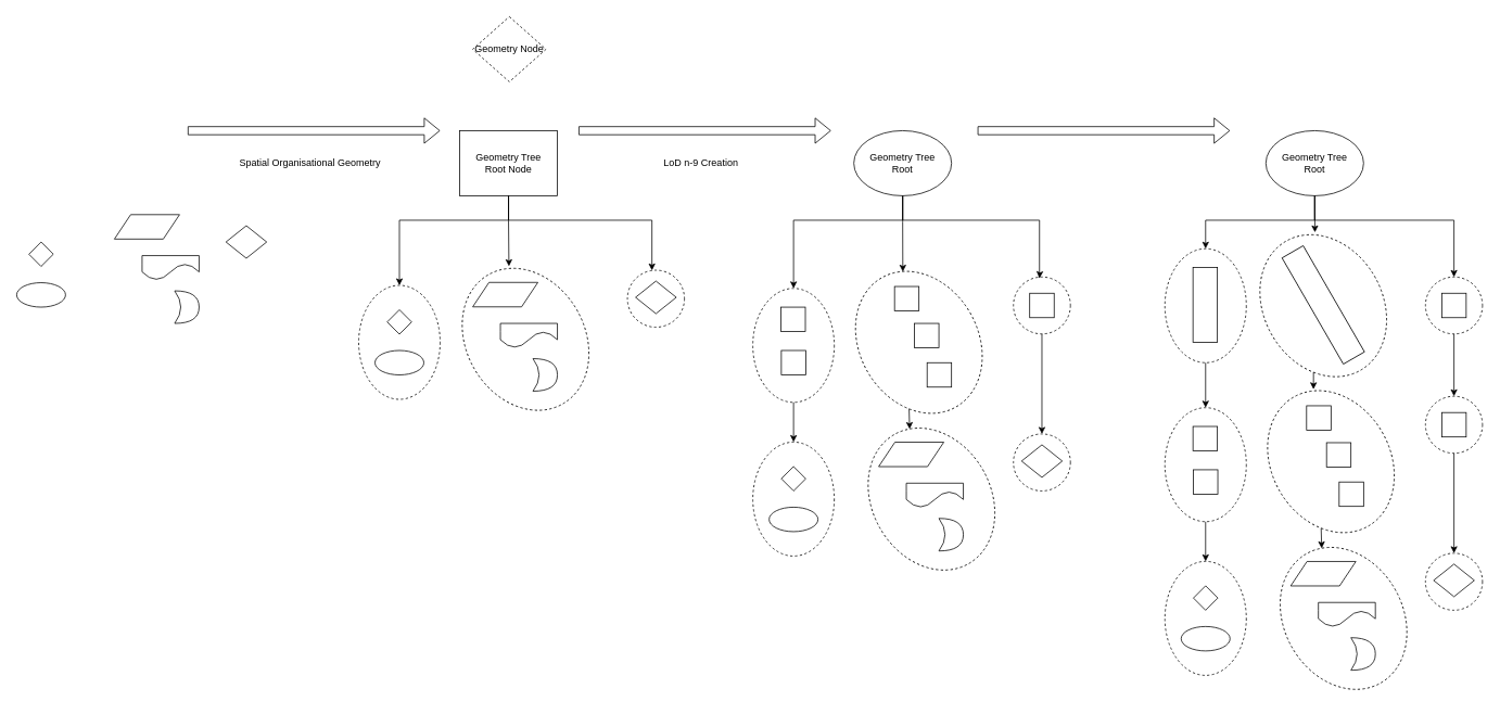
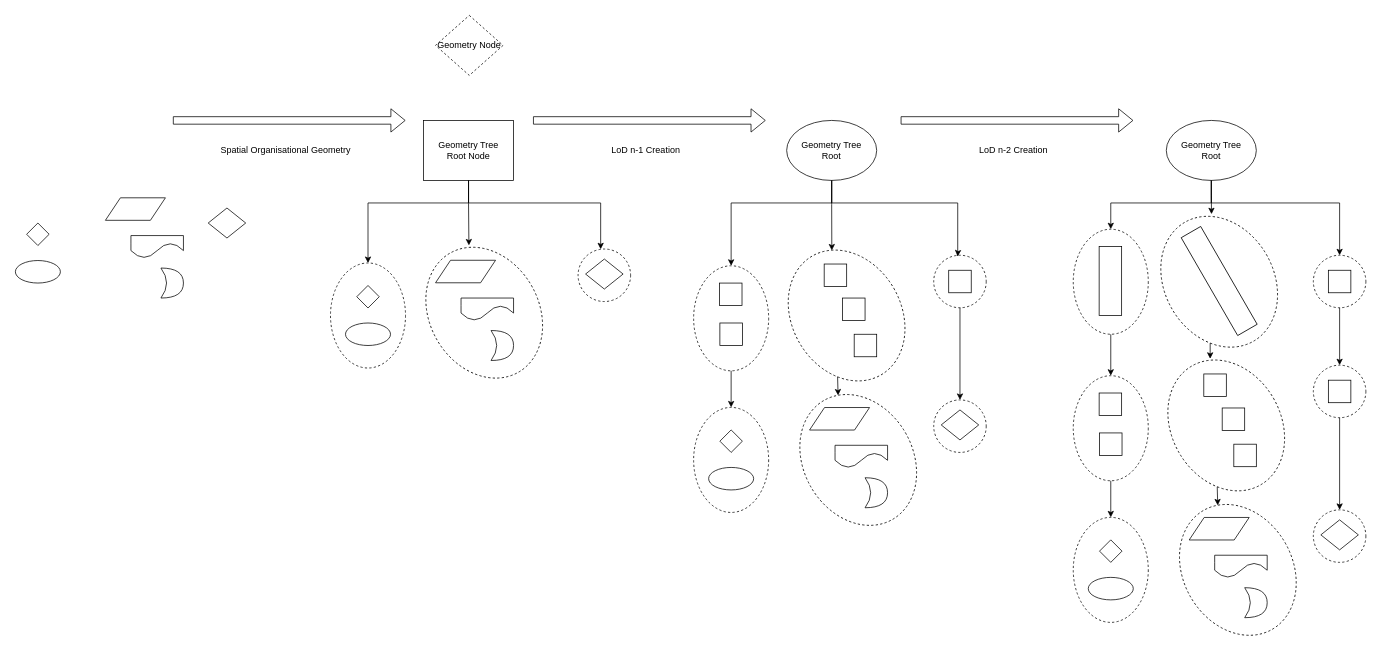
  <mxCell id="0" />
  <mxCell id="1" parent="0" />
  <mxCell id="2" value="" style="ellipse;whiteSpace=wrap;html=1;fillColor=none;dashed=1;" vertex="1" parent="1"><mxGeometry x="770" y="331.4" width="70" height="70" as="geometry" /></mxCell>
  <mxCell id="3" value="" style="ellipse;whiteSpace=wrap;html=1;fillColor=none;dashed=1;rotation=-30;" vertex="1" parent="1"><mxGeometry x="572.26" y="324.74" width="145.26" height="183.05" as="geometry" /></mxCell>
  <mxCell id="4" value="" style="ellipse;whiteSpace=wrap;html=1;fillColor=none;dashed=1;" vertex="1" parent="1"><mxGeometry x="440" y="350" width="100" height="140" as="geometry" /></mxCell>
  <mxCell id="5" value="" style="rhombus;whiteSpace=wrap;html=1;" vertex="1" parent="1"><mxGeometry x="475" y="380" width="30" height="30" as="geometry" /></mxCell>
  <mxCell id="6" value="" style="rhombus;whiteSpace=wrap;html=1;" vertex="1" parent="1"><mxGeometry x="780" y="344.75" width="50" height="40" as="geometry" /></mxCell>
  <mxCell id="7" value="" style="ellipse;whiteSpace=wrap;html=1;" vertex="1" parent="1"><mxGeometry x="460" y="430" width="60" height="30" as="geometry" /></mxCell>
  <mxCell id="8" value="" style="shape=parallelogram;perimeter=parallelogramPerimeter;whiteSpace=wrap;html=1;fixedSize=1;" vertex="1" parent="1"><mxGeometry x="580" y="346.4" width="80" height="30" as="geometry" /></mxCell>
  <mxCell id="9" value="" style="shape=document;whiteSpace=wrap;html=1;boundedLbl=1;size=0.667;" vertex="1" parent="1"><mxGeometry x="614" y="396.74" width="70" height="30" as="geometry" /></mxCell>
  <mxCell id="10" value="" style="shape=xor;whiteSpace=wrap;html=1;" vertex="1" parent="1"><mxGeometry x="654" y="440" width="30" height="40" as="geometry" /></mxCell>
  <mxCell id="11" style="edgeStyle=orthogonalEdgeStyle;rounded=0;orthogonalLoop=1;jettySize=auto;html=1;exitX=0.5;exitY=1;exitDx=0;exitDy=0;entryX=0.687;entryY=0.02;entryDx=0;entryDy=0;entryPerimeter=0;" edge="1" parent="1" source="14" target="3"><mxGeometry relative="1" as="geometry" /></mxCell>
  <mxCell id="12" style="edgeStyle=orthogonalEdgeStyle;rounded=0;orthogonalLoop=1;jettySize=auto;html=1;exitX=0.5;exitY=1;exitDx=0;exitDy=0;entryX=0.43;entryY=0.004;entryDx=0;entryDy=0;entryPerimeter=0;" edge="1" parent="1" source="14" target="2"><mxGeometry relative="1" as="geometry"><mxPoint x="800" y="330" as="targetPoint" /><Array as="points"><mxPoint x="624" y="270" /><mxPoint x="800" y="270" /></Array></mxGeometry></mxCell>
  <mxCell id="13" style="edgeStyle=orthogonalEdgeStyle;rounded=0;orthogonalLoop=1;jettySize=auto;html=1;exitX=0.5;exitY=1;exitDx=0;exitDy=0;entryX=0.5;entryY=0;entryDx=0;entryDy=0;" edge="1" parent="1" source="14" target="4"><mxGeometry relative="1" as="geometry"><Array as="points"><mxPoint x="624" y="270" /><mxPoint x="490" y="270" /></Array></mxGeometry></mxCell>
  <mxCell id="14" value="Geometry Tree&lt;br&gt;Root Node" style="whiteSpace=wrap;html=1;fillColor=none;rounded=0;" vertex="1" parent="1"><mxGeometry x="564" y="160" width="120" height="80" as="geometry" /></mxCell>
  <mxCell id="15" style="edgeStyle=orthogonalEdgeStyle;rounded=0;orthogonalLoop=1;jettySize=auto;html=1;exitX=0.5;exitY=1;exitDx=0;exitDy=0;entryX=0.681;entryY=0.036;entryDx=0;entryDy=0;entryPerimeter=0;" edge="1" parent="1" source="18" target="35"><mxGeometry relative="1" as="geometry"><mxPoint x="1108.066" y="319.932" as="targetPoint" /></mxGeometry></mxCell>
  <mxCell id="16" style="edgeStyle=orthogonalEdgeStyle;rounded=0;orthogonalLoop=1;jettySize=auto;html=1;exitX=0.5;exitY=1;exitDx=0;exitDy=0;entryX=0.456;entryY=0.022;entryDx=0;entryDy=0;entryPerimeter=0;" edge="1" parent="1" source="18" target="33"><mxGeometry relative="1" as="geometry"><Array as="points"><mxPoint x="1108" y="270" /><mxPoint x="1276" y="270" /><mxPoint x="1276" y="340" /><mxPoint x="1276" y="340" /></Array><mxPoint x="1314" y="335" as="targetPoint" /></mxGeometry></mxCell>
  <mxCell id="17" style="edgeStyle=orthogonalEdgeStyle;rounded=0;orthogonalLoop=1;jettySize=auto;html=1;exitX=0.5;exitY=1;exitDx=0;exitDy=0;entryX=0.5;entryY=0;entryDx=0;entryDy=0;" edge="1" parent="1" source="18" target="37"><mxGeometry relative="1" as="geometry"><Array as="points"><mxPoint x="1108" y="270" /><mxPoint x="974" y="270" /></Array><mxPoint x="974" y="350" as="targetPoint" /></mxGeometry></mxCell>
  <mxCell id="18" value="Geometry Tree&lt;br&gt;Root" style="ellipse;whiteSpace=wrap;html=1;fillColor=none;" vertex="1" parent="1"><mxGeometry x="1048" y="160" width="120" height="80" as="geometry" /></mxCell>
  <mxCell id="19" value="" style="shape=flexArrow;endArrow=classic;html=1;rounded=0;" edge="1" parent="1"><mxGeometry width="50" height="50" relative="1" as="geometry"><mxPoint x="230" y="160" as="sourcePoint" /><mxPoint x="540" y="160" as="targetPoint" /></mxGeometry></mxCell>
  <mxCell id="20" value="Spatial Organisational Geometry" style="text;html=1;align=center;verticalAlign=middle;resizable=0;points=[];autosize=1;strokeColor=none;fillColor=none;" vertex="1" parent="1"><mxGeometry x="290" y="190" width="180" height="20" as="geometry" /></mxCell>
  <mxCell id="21" value="" style="shape=flexArrow;endArrow=classic;html=1;rounded=0;" edge="1" parent="1"><mxGeometry width="50" height="50" relative="1" as="geometry"><mxPoint x="710" y="160" as="sourcePoint" /><mxPoint x="1020" y="160" as="targetPoint" /></mxGeometry></mxCell>
- <mxCell id="22" value="LoD n-9 Creation" style="text;html=1;align=center;verticalAlign=middle;resizable=0;points=[];autosize=1;strokeColor=none;fillColor=none;" vertex="1" parent="1"><mxGeometry x="805" y="190" width="110" height="20" as="geometry" /></mxCell>
+ <mxCell id="22" value="LoD n-1 Creation" style="text;html=1;align=center;verticalAlign=middle;resizable=0;points=[];autosize=1;strokeColor=none;fillColor=none;" vertex="1" parent="1"><mxGeometry x="805" y="190" width="110" height="20" as="geometry" /></mxCell>
  <mxCell id="23" value="Geometry Node" style="rhombus;whiteSpace=wrap;html=1;fillColor=none;dashed=1;" vertex="1" parent="1"><mxGeometry x="580" y="20" width="90" height="80" as="geometry" /></mxCell>
  <mxCell id="24" value="" style="shape=flexArrow;endArrow=classic;html=1;rounded=0;" edge="1" parent="1"><mxGeometry width="50" height="50" relative="1" as="geometry"><mxPoint x="1200" y="160" as="sourcePoint" /><mxPoint x="1510" y="160" as="targetPoint" /></mxGeometry></mxCell>
+ <mxCell id="25" value="LoD n-2 Creation" style="text;html=1;align=center;verticalAlign=middle;resizable=0;points=[];autosize=1;strokeColor=none;fillColor=none;" vertex="1" parent="1"><mxGeometry x="1295" y="190" width="110" height="20" as="geometry" /></mxCell>
  <mxCell id="26" value="" style="rhombus;whiteSpace=wrap;html=1;" vertex="1" parent="1"><mxGeometry x="35" y="296.74" width="30" height="30" as="geometry" /></mxCell>
  <mxCell id="27" value="" style="ellipse;whiteSpace=wrap;html=1;" vertex="1" parent="1"><mxGeometry x="20" y="346.74" width="60" height="30" as="geometry" /></mxCell>
  <mxCell id="28" value="" style="shape=parallelogram;perimeter=parallelogramPerimeter;whiteSpace=wrap;html=1;fixedSize=1;" vertex="1" parent="1"><mxGeometry x="140" y="263.14" width="80" height="30" as="geometry" /></mxCell>
  <mxCell id="29" value="" style="shape=document;whiteSpace=wrap;html=1;boundedLbl=1;size=0.667;" vertex="1" parent="1"><mxGeometry x="174" y="313.48" width="70" height="30" as="geometry" /></mxCell>
  <mxCell id="30" value="" style="shape=xor;whiteSpace=wrap;html=1;" vertex="1" parent="1"><mxGeometry x="214" y="356.74" width="30" height="40" as="geometry" /></mxCell>
  <mxCell id="31" value="" style="rhombus;whiteSpace=wrap;html=1;" vertex="1" parent="1"><mxGeometry x="277" y="276.74" width="50" height="40" as="geometry" /></mxCell>
  <mxCell id="32" style="edgeStyle=orthogonalEdgeStyle;rounded=0;orthogonalLoop=1;jettySize=auto;html=1;exitX=0.5;exitY=1;exitDx=0;exitDy=0;entryX=0.5;entryY=0;entryDx=0;entryDy=0;" edge="1" parent="1" source="33" target="38"><mxGeometry relative="1" as="geometry" /></mxCell>
  <mxCell id="33" value="" style="ellipse;whiteSpace=wrap;html=1;fillColor=none;dashed=1;" vertex="1" parent="1"><mxGeometry x="1244" y="339.7" width="70" height="70" as="geometry" /></mxCell>
  <mxCell id="34" style="edgeStyle=orthogonalEdgeStyle;rounded=0;orthogonalLoop=1;jettySize=auto;html=1;exitX=0;exitY=1;exitDx=0;exitDy=0;entryX=0.636;entryY=0.02;entryDx=0;entryDy=0;entryPerimeter=0;" edge="1" parent="1" source="35" target="39"><mxGeometry relative="1" as="geometry" /></mxCell>
  <mxCell id="35" value="" style="ellipse;whiteSpace=wrap;html=1;fillColor=none;dashed=1;rotation=-30;" vertex="1" parent="1"><mxGeometry x="1055.26" y="328.47" width="145.26" height="183.05" as="geometry" /></mxCell>
  <mxCell id="36" style="edgeStyle=orthogonalEdgeStyle;rounded=0;orthogonalLoop=1;jettySize=auto;html=1;exitX=0.5;exitY=1;exitDx=0;exitDy=0;entryX=0.5;entryY=0;entryDx=0;entryDy=0;" edge="1" parent="1" source="37" target="40"><mxGeometry relative="1" as="geometry" /></mxCell>
  <mxCell id="37" value="" style="ellipse;whiteSpace=wrap;html=1;fillColor=none;dashed=1;" vertex="1" parent="1"><mxGeometry x="924" y="353.73" width="100" height="140" as="geometry" /></mxCell>
  <mxCell id="38" value="" style="ellipse;whiteSpace=wrap;html=1;fillColor=none;dashed=1;" vertex="1" parent="1"><mxGeometry x="1244" y="532.52" width="70" height="70" as="geometry" /></mxCell>
  <mxCell id="39" value="" style="ellipse;whiteSpace=wrap;html=1;fillColor=none;dashed=1;rotation=-30;" vertex="1" parent="1"><mxGeometry x="1070.75" y="521" width="145.26" height="183.05" as="geometry" /></mxCell>
  <mxCell id="40" value="" style="ellipse;whiteSpace=wrap;html=1;fillColor=none;dashed=1;" vertex="1" parent="1"><mxGeometry x="924" y="542.52" width="100" height="140" as="geometry" /></mxCell>
  <mxCell id="41" value="" style="rhombus;whiteSpace=wrap;html=1;" vertex="1" parent="1"><mxGeometry x="959" y="572.52" width="30" height="30" as="geometry" /></mxCell>
  <mxCell id="42" value="" style="rhombus;whiteSpace=wrap;html=1;" vertex="1" parent="1"><mxGeometry x="1254" y="545.87" width="50" height="40" as="geometry" /></mxCell>
  <mxCell id="43" value="" style="ellipse;whiteSpace=wrap;html=1;" vertex="1" parent="1"><mxGeometry x="944" y="622.52" width="60" height="30" as="geometry" /></mxCell>
  <mxCell id="44" value="" style="shape=parallelogram;perimeter=parallelogramPerimeter;whiteSpace=wrap;html=1;fixedSize=1;" vertex="1" parent="1"><mxGeometry x="1078.49" y="542.66" width="80" height="30" as="geometry" /></mxCell>
  <mxCell id="45" value="" style="shape=document;whiteSpace=wrap;html=1;boundedLbl=1;size=0.667;" vertex="1" parent="1"><mxGeometry x="1112.49" y="593" width="70" height="30" as="geometry" /></mxCell>
  <mxCell id="46" value="" style="shape=xor;whiteSpace=wrap;html=1;" vertex="1" parent="1"><mxGeometry x="1152.49" y="636.26" width="30" height="40" as="geometry" /></mxCell>
  <mxCell id="47" value="" style="rounded=0;whiteSpace=wrap;html=1;fillColor=default;" vertex="1" parent="1"><mxGeometry x="1098" y="351.4" width="30" height="30" as="geometry" /></mxCell>
  <mxCell id="48" value="" style="rounded=0;whiteSpace=wrap;html=1;fillColor=default;" vertex="1" parent="1"><mxGeometry x="1122.49" y="396.74" width="30" height="30" as="geometry" /></mxCell>
  <mxCell id="49" value="" style="rounded=0;whiteSpace=wrap;html=1;fillColor=default;" vertex="1" parent="1"><mxGeometry x="1138" y="445" width="30" height="30" as="geometry" /></mxCell>
  <mxCell id="50" value="" style="rounded=0;whiteSpace=wrap;html=1;fillColor=default;" vertex="1" parent="1"><mxGeometry x="1264" y="359.7" width="30" height="30" as="geometry" /></mxCell>
  <mxCell id="51" value="" style="rounded=0;whiteSpace=wrap;html=1;fillColor=default;" vertex="1" parent="1"><mxGeometry x="958.49" y="376.78" width="30" height="30" as="geometry" /></mxCell>
  <mxCell id="52" value="" style="rounded=0;whiteSpace=wrap;html=1;fillColor=default;" vertex="1" parent="1"><mxGeometry x="959" y="430" width="30" height="30" as="geometry" /></mxCell>
  <mxCell id="53" style="edgeStyle=orthogonalEdgeStyle;rounded=0;orthogonalLoop=1;jettySize=auto;html=1;exitX=0.5;exitY=1;exitDx=0;exitDy=0;entryX=0.749;entryY=0.046;entryDx=0;entryDy=0;entryPerimeter=0;" edge="1" parent="1" source="56" target="82"><mxGeometry relative="1" as="geometry"><mxPoint x="1614.066" y="319.932" as="targetPoint" /></mxGeometry></mxCell>
  <mxCell id="54" style="edgeStyle=orthogonalEdgeStyle;rounded=0;orthogonalLoop=1;jettySize=auto;html=1;exitX=0.5;exitY=1;exitDx=0;exitDy=0;entryX=0.5;entryY=0;entryDx=0;entryDy=0;" edge="1" parent="1" source="56" target="84"><mxGeometry relative="1" as="geometry"><Array as="points"><mxPoint x="1614" y="270" /><mxPoint x="1785" y="270" /></Array><mxPoint x="1820" y="335" as="targetPoint" /></mxGeometry></mxCell>
  <mxCell id="55" style="edgeStyle=orthogonalEdgeStyle;rounded=0;orthogonalLoop=1;jettySize=auto;html=1;exitX=0.5;exitY=1;exitDx=0;exitDy=0;entryX=0.5;entryY=0;entryDx=0;entryDy=0;" edge="1" parent="1" source="56" target="79"><mxGeometry relative="1" as="geometry"><Array as="points"><mxPoint x="1614" y="270" /><mxPoint x="1480" y="270" /></Array><mxPoint x="1480" y="350" as="targetPoint" /></mxGeometry></mxCell>
  <mxCell id="56" value="Geometry Tree&lt;br&gt;Root" style="ellipse;whiteSpace=wrap;html=1;fillColor=none;" vertex="1" parent="1"><mxGeometry x="1554" y="160" width="120" height="80" as="geometry" /></mxCell>
  <mxCell id="57" style="edgeStyle=orthogonalEdgeStyle;rounded=0;orthogonalLoop=1;jettySize=auto;html=1;exitX=0.5;exitY=1;exitDx=0;exitDy=0;entryX=0.5;entryY=0;entryDx=0;entryDy=0;" edge="1" parent="1" source="58" target="63"><mxGeometry relative="1" as="geometry" /></mxCell>
  <mxCell id="58" value="" style="ellipse;whiteSpace=wrap;html=1;fillColor=none;dashed=1;" vertex="1" parent="1"><mxGeometry x="1750" y="486.23" width="70" height="70" as="geometry" /></mxCell>
  <mxCell id="59" style="edgeStyle=orthogonalEdgeStyle;rounded=0;orthogonalLoop=1;jettySize=auto;html=1;exitX=0;exitY=1;exitDx=0;exitDy=0;entryX=0.636;entryY=0.02;entryDx=0;entryDy=0;entryPerimeter=0;" edge="1" parent="1" source="60" target="64"><mxGeometry relative="1" as="geometry" /></mxCell>
  <mxCell id="60" value="" style="ellipse;whiteSpace=wrap;html=1;fillColor=none;dashed=1;rotation=-30;" vertex="1" parent="1"><mxGeometry x="1561.26" y="475" width="145.26" height="183.05" as="geometry" /></mxCell>
  <mxCell id="61" style="edgeStyle=orthogonalEdgeStyle;rounded=0;orthogonalLoop=1;jettySize=auto;html=1;exitX=0.5;exitY=1;exitDx=0;exitDy=0;entryX=0.5;entryY=0;entryDx=0;entryDy=0;" edge="1" parent="1" source="62" target="65"><mxGeometry relative="1" as="geometry" /></mxCell>
  <mxCell id="62" value="" style="ellipse;whiteSpace=wrap;html=1;fillColor=none;dashed=1;" vertex="1" parent="1"><mxGeometry x="1430" y="500.26" width="100" height="140" as="geometry" /></mxCell>
  <mxCell id="63" value="" style="ellipse;whiteSpace=wrap;html=1;fillColor=none;dashed=1;" vertex="1" parent="1"><mxGeometry x="1750" y="679.05" width="70" height="70" as="geometry" /></mxCell>
  <mxCell id="64" value="" style="ellipse;whiteSpace=wrap;html=1;fillColor=none;dashed=1;rotation=-30;" vertex="1" parent="1"><mxGeometry x="1576.75" y="667.53" width="145.26" height="183.05" as="geometry" /></mxCell>
  <mxCell id="65" value="" style="ellipse;whiteSpace=wrap;html=1;fillColor=none;dashed=1;" vertex="1" parent="1"><mxGeometry x="1430" y="689.05" width="100" height="140" as="geometry" /></mxCell>
  <mxCell id="66" value="" style="rhombus;whiteSpace=wrap;html=1;" vertex="1" parent="1"><mxGeometry x="1465" y="719.05" width="30" height="30" as="geometry" /></mxCell>
  <mxCell id="67" value="" style="rhombus;whiteSpace=wrap;html=1;" vertex="1" parent="1"><mxGeometry x="1760" y="692.4" width="50" height="40" as="geometry" /></mxCell>
  <mxCell id="68" value="" style="ellipse;whiteSpace=wrap;html=1;" vertex="1" parent="1"><mxGeometry x="1450" y="769.05" width="60" height="30" as="geometry" /></mxCell>
  <mxCell id="69" value="" style="shape=parallelogram;perimeter=parallelogramPerimeter;whiteSpace=wrap;html=1;fixedSize=1;" vertex="1" parent="1"><mxGeometry x="1584.49" y="689.19" width="80" height="30" as="geometry" /></mxCell>
  <mxCell id="70" value="" style="shape=document;whiteSpace=wrap;html=1;boundedLbl=1;size=0.667;" vertex="1" parent="1"><mxGeometry x="1618.49" y="739.53" width="70" height="30" as="geometry" /></mxCell>
  <mxCell id="71" value="" style="shape=xor;whiteSpace=wrap;html=1;" vertex="1" parent="1"><mxGeometry x="1658.49" y="782.79" width="30" height="40" as="geometry" /></mxCell>
  <mxCell id="72" value="" style="rounded=0;whiteSpace=wrap;html=1;fillColor=default;" vertex="1" parent="1"><mxGeometry x="1604" y="497.93" width="30" height="30" as="geometry" /></mxCell>
  <mxCell id="73" value="" style="rounded=0;whiteSpace=wrap;html=1;fillColor=default;" vertex="1" parent="1"><mxGeometry x="1628.49" y="543.27" width="30" height="30" as="geometry" /></mxCell>
  <mxCell id="74" value="" style="rounded=0;whiteSpace=wrap;html=1;fillColor=default;" vertex="1" parent="1"><mxGeometry x="1644" y="591.53" width="30" height="30" as="geometry" /></mxCell>
  <mxCell id="75" value="" style="rounded=0;whiteSpace=wrap;html=1;fillColor=default;" vertex="1" parent="1"><mxGeometry x="1770" y="506.23" width="30" height="30" as="geometry" /></mxCell>
  <mxCell id="76" value="" style="rounded=0;whiteSpace=wrap;html=1;fillColor=default;" vertex="1" parent="1"><mxGeometry x="1464.49" y="523.31" width="30" height="30" as="geometry" /></mxCell>
  <mxCell id="77" value="" style="rounded=0;whiteSpace=wrap;html=1;fillColor=default;" vertex="1" parent="1"><mxGeometry x="1465" y="576.53" width="30" height="30" as="geometry" /></mxCell>
  <mxCell id="78" style="edgeStyle=orthogonalEdgeStyle;rounded=0;orthogonalLoop=1;jettySize=auto;html=1;exitX=0.5;exitY=1;exitDx=0;exitDy=0;entryX=0.5;entryY=0;entryDx=0;entryDy=0;" edge="1" parent="1" source="79" target="62"><mxGeometry relative="1" as="geometry" /></mxCell>
  <mxCell id="79" value="" style="ellipse;whiteSpace=wrap;html=1;fillColor=none;dashed=1;" vertex="1" parent="1"><mxGeometry x="1430" y="305" width="100" height="140" as="geometry" /></mxCell>
  <mxCell id="80" value="" style="rounded=0;whiteSpace=wrap;html=1;fillColor=default;" vertex="1" parent="1"><mxGeometry x="1464.49" y="328.05" width="30" height="91.95" as="geometry" /></mxCell>
  <mxCell id="81" style="edgeStyle=orthogonalEdgeStyle;rounded=0;orthogonalLoop=1;jettySize=auto;html=1;exitX=0;exitY=1;exitDx=0;exitDy=0;entryX=0.678;entryY=0.021;entryDx=0;entryDy=0;entryPerimeter=0;" edge="1" parent="1" source="82" target="60"><mxGeometry relative="1" as="geometry" /></mxCell>
  <mxCell id="82" value="" style="ellipse;whiteSpace=wrap;html=1;fillColor=none;dashed=1;rotation=-30;" vertex="1" parent="1"><mxGeometry x="1551.86" y="283.48" width="145.26" height="183.05" as="geometry" /></mxCell>
  <mxCell id="83" style="edgeStyle=orthogonalEdgeStyle;rounded=0;orthogonalLoop=1;jettySize=auto;html=1;exitX=0.5;exitY=1;exitDx=0;exitDy=0;entryX=0.5;entryY=0;entryDx=0;entryDy=0;" edge="1" parent="1" source="84" target="58"><mxGeometry relative="1" as="geometry" /></mxCell>
  <mxCell id="84" value="" style="ellipse;whiteSpace=wrap;html=1;fillColor=none;dashed=1;" vertex="1" parent="1"><mxGeometry x="1750" y="339.7" width="70" height="70" as="geometry" /></mxCell>
  <mxCell id="85" value="" style="rounded=0;whiteSpace=wrap;html=1;fillColor=default;" vertex="1" parent="1"><mxGeometry x="1770" y="359.7" width="30" height="30" as="geometry" /></mxCell>
  <mxCell id="86" value="" style="rounded=0;whiteSpace=wrap;html=1;fillColor=default;rotation=-30;" vertex="1" parent="1"><mxGeometry x="1609.49" y="298.75" width="30" height="150.55" as="geometry" /></mxCell>
